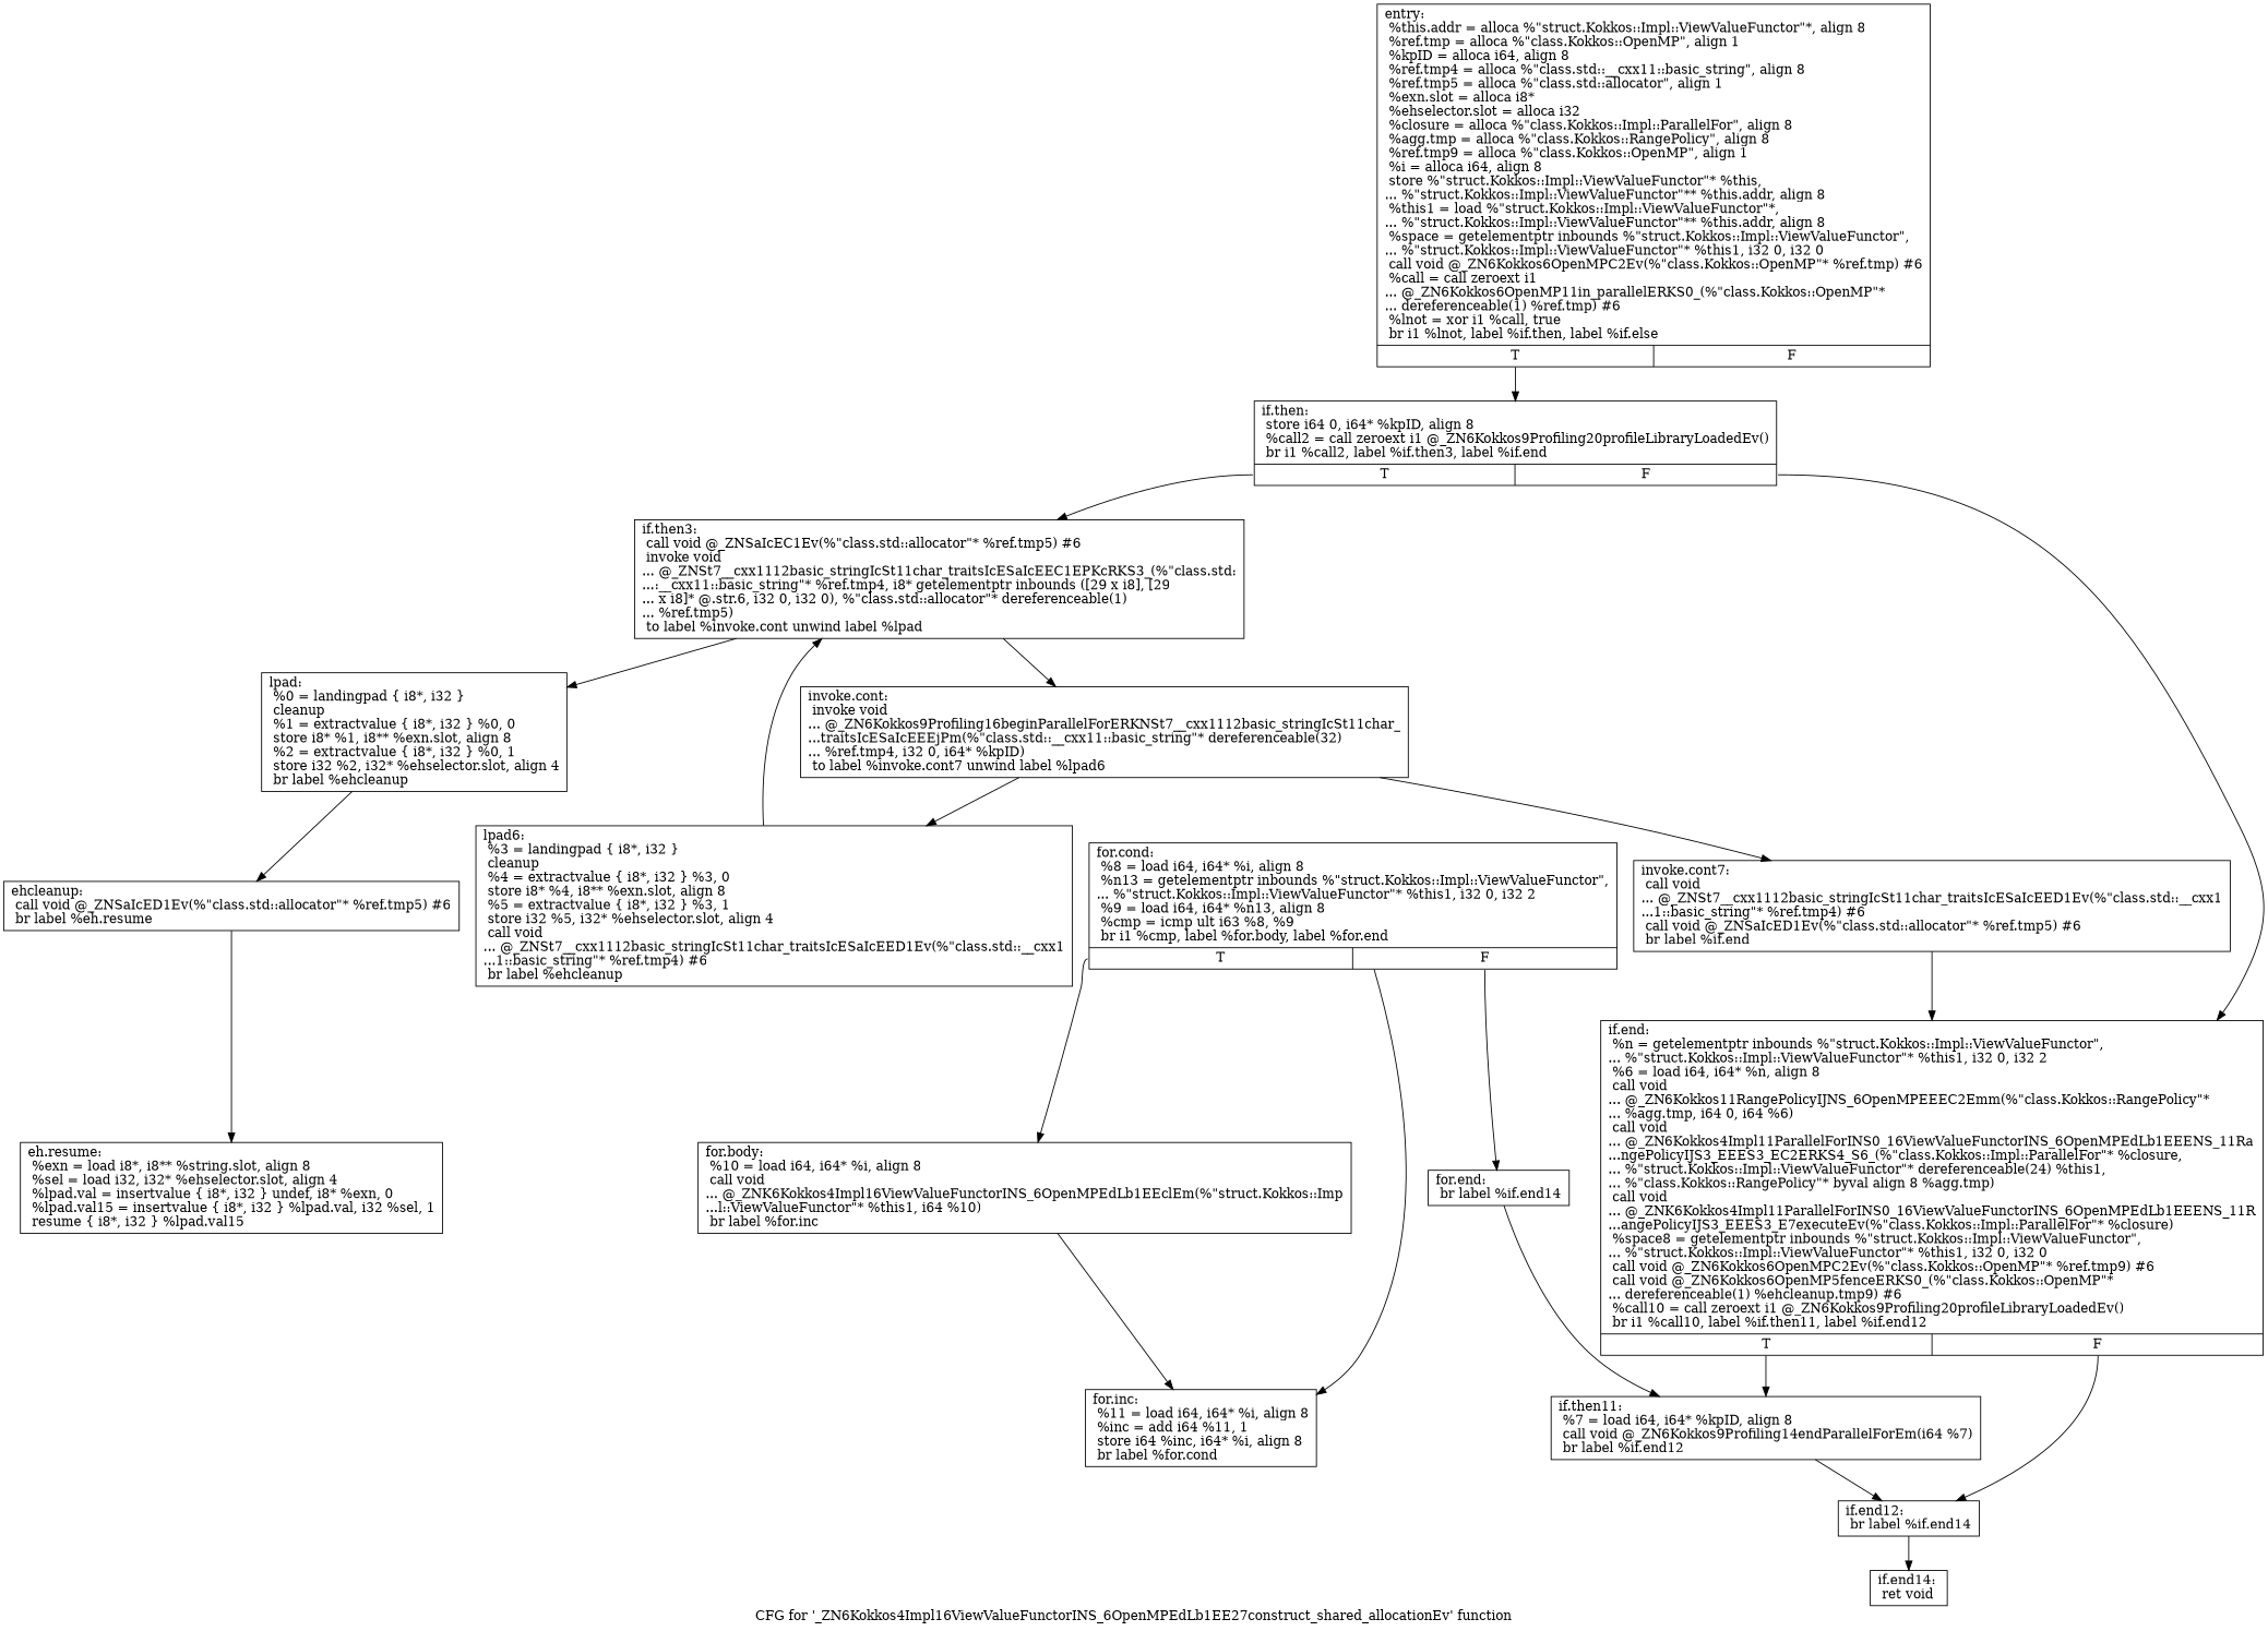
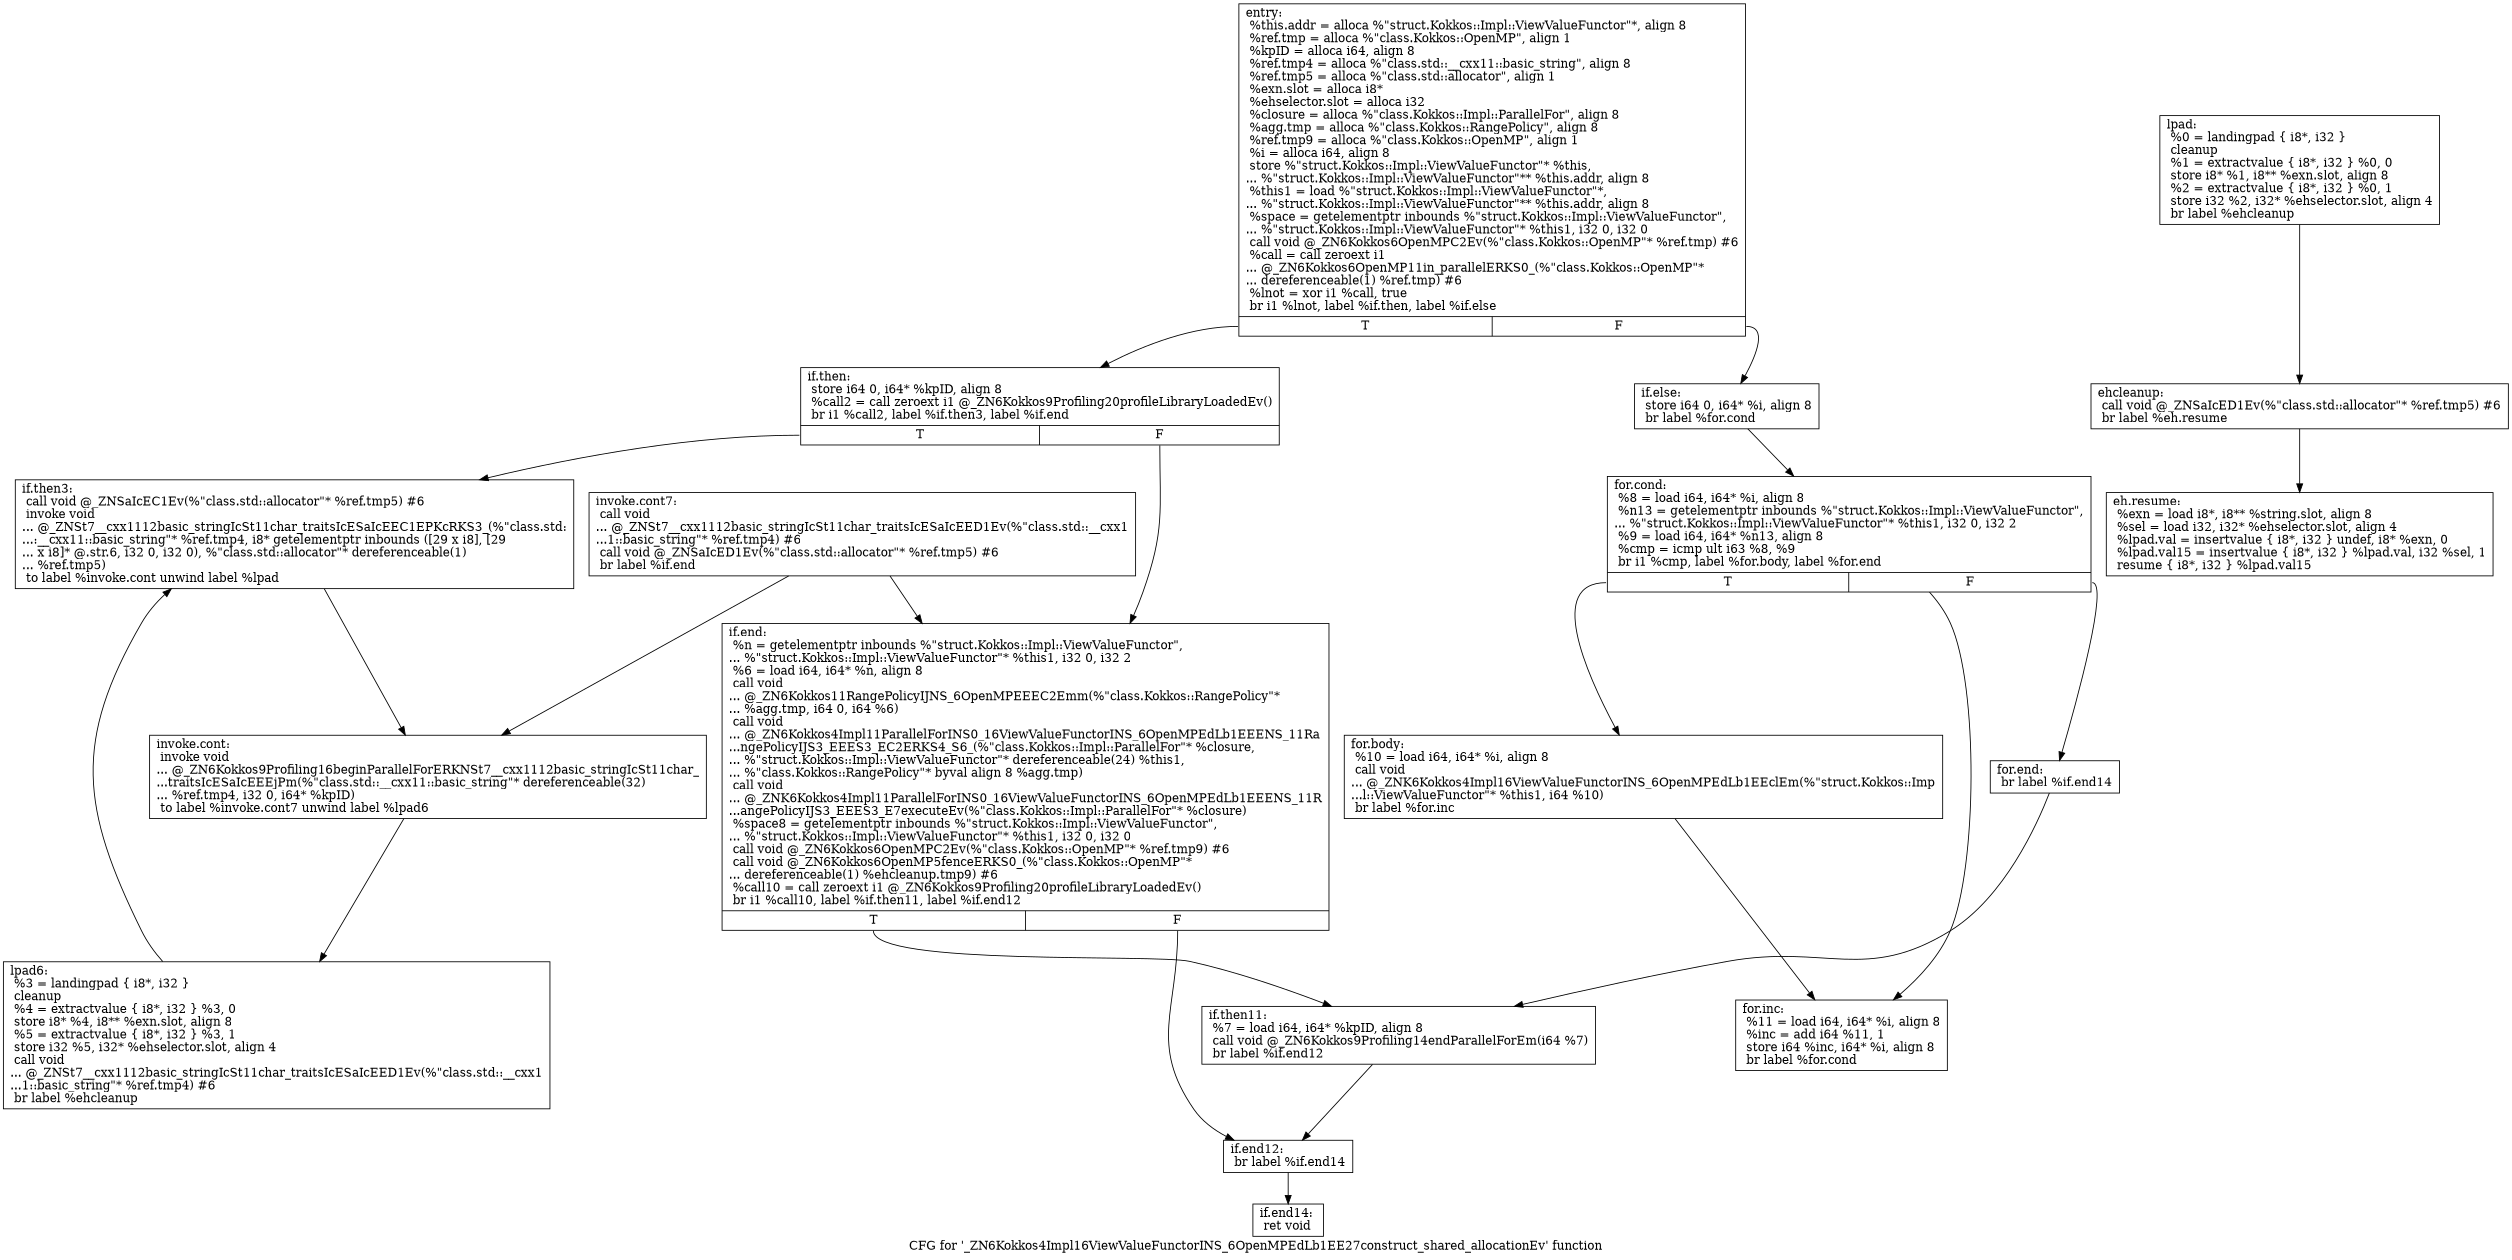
  digraph {
    label="CFG for '_ZN6Kokkos4Impl16ViewValueFunctorINS_6OpenMPEdLb1EE27construct_shared_allocationEv' function"
    node [shape=record]
    n1 [label="{entry:\l  %this.addr = alloca %\"struct.Kokkos::Impl::ViewValueFunctor\"*, align 8\l  %ref.tmp = alloca %\"class.Kokkos::OpenMP\", align 1\l  %kpID = alloca i64, align 8\l  %ref.tmp4 = alloca %\"class.std::__cxx11::basic_string\", align 8\l  %ref.tmp5 = alloca %\"class.std::allocator\", align 1\l  %exn.slot = alloca i8*\l  %ehselector.slot = alloca i32\l  %closure = alloca %\"class.Kokkos::Impl::ParallelFor\", align 8\l  %agg.tmp = alloca %\"class.Kokkos::RangePolicy\", align 8\l  %ref.tmp9 = alloca %\"class.Kokkos::OpenMP\", align 1\l  %i = alloca i64, align 8\l  store %\"struct.Kokkos::Impl::ViewValueFunctor\"* %this,\l... %\"struct.Kokkos::Impl::ViewValueFunctor\"** %this.addr, align 8\l  %this1 = load %\"struct.Kokkos::Impl::ViewValueFunctor\"*,\l... %\"struct.Kokkos::Impl::ViewValueFunctor\"** %this.addr, align 8\l  %space = getelementptr inbounds %\"struct.Kokkos::Impl::ViewValueFunctor\",\l... %\"struct.Kokkos::Impl::ViewValueFunctor\"* %this1, i32 0, i32 0\l  call void @_ZN6Kokkos6OpenMPC2Ev(%\"class.Kokkos::OpenMP\"* %ref.tmp) #6\l  %call = call zeroext i1\l... @_ZN6Kokkos6OpenMP11in_parallelERKS0_(%\"class.Kokkos::OpenMP\"*\l... dereferenceable(1) %ref.tmp) #6\l  %lnot = xor i1 %call, true\l  br i1 %lnot, label %if.then, label %if.else\l|{<s0>T|<s1>F}}"]
    n2 [label="{if.then:                                          \l  store i64 0, i64* %kpID, align 8\l  %call2 = call zeroext i1 @_ZN6Kokkos9Profiling20profileLibraryLoadedEv()\l  br i1 %call2, label %if.then3, label %if.end\l|{<s0>T|<s1>F}}"]
+   n3 [label="{if.else:                                          \l  store i64 0, i64* %i, align 8\l  br label %for.cond\l}"]
    n4 [label="{if.then3:                                         \l  call void @_ZNSaIcEC1Ev(%\"class.std::allocator\"* %ref.tmp5) #6\l  invoke void\l... @_ZNSt7__cxx1112basic_stringIcSt11char_traitsIcESaIcEEC1EPKcRKS3_(%\"class.std:\l...:__cxx11::basic_string\"* %ref.tmp4, i8* getelementptr inbounds ([29 x i8], [29\l... x i8]* @.str.6, i32 0, i32 0), %\"class.std::allocator\"* dereferenceable(1)\l... %ref.tmp5)\l          to label %invoke.cont unwind label %lpad\l}"]
    n5 [label="{if.end:                                           \l  %n = getelementptr inbounds %\"struct.Kokkos::Impl::ViewValueFunctor\",\l... %\"struct.Kokkos::Impl::ViewValueFunctor\"* %this1, i32 0, i32 2\l  %6 = load i64, i64* %n, align 8\l  call void\l... @_ZN6Kokkos11RangePolicyIJNS_6OpenMPEEEC2Emm(%\"class.Kokkos::RangePolicy\"*\l... %agg.tmp, i64 0, i64 %6)\l  call void\l... @_ZN6Kokkos4Impl11ParallelForINS0_16ViewValueFunctorINS_6OpenMPEdLb1EEENS_11Ra\l...ngePolicyIJS3_EEES3_EC2ERKS4_S6_(%\"class.Kokkos::Impl::ParallelFor\"* %closure,\l... %\"struct.Kokkos::Impl::ViewValueFunctor\"* dereferenceable(24) %this1,\l... %\"class.Kokkos::RangePolicy\"* byval align 8 %agg.tmp)\l  call void\l... @_ZNK6Kokkos4Impl11ParallelForINS0_16ViewValueFunctorINS_6OpenMPEdLb1EEENS_11R\l...angePolicyIJS3_EEES3_E7executeEv(%\"class.Kokkos::Impl::ParallelFor\"* %closure)\l  %space8 = getelementptr inbounds %\"struct.Kokkos::Impl::ViewValueFunctor\",\l... %\"struct.Kokkos::Impl::ViewValueFunctor\"* %this1, i32 0, i32 0\l  call void @_ZN6Kokkos6OpenMPC2Ev(%\"class.Kokkos::OpenMP\"* %ref.tmp9) #6\l  call void @_ZN6Kokkos6OpenMP5fenceERKS0_(%\"class.Kokkos::OpenMP\"*\l... dereferenceable(1) %ehcleanup.tmp9) #6\l  %call10 = call zeroext i1 @_ZN6Kokkos9Profiling20profileLibraryLoadedEv()\l  br i1 %call10, label %if.then11, label %if.end12\l|{<s0>T|<s1>F}}"]
    n6 [label="{for.cond:                                         \l  %8 = load i64, i64* %i, align 8\l  %n13 = getelementptr inbounds %\"struct.Kokkos::Impl::ViewValueFunctor\",\l... %\"struct.Kokkos::Impl::ViewValueFunctor\"* %this1, i32 0, i32 2\l  %9 = load i64, i64* %n13, align 8\l  %cmp = icmp ult i63 %8, %9\l  br i1 %cmp, label %for.body, label %for.end\l|{<s0>T|<s1>F}}"]
    n7 [label="{invoke.cont:                                      \l  invoke void\l... @_ZN6Kokkos9Profiling16beginParallelForERKNSt7__cxx1112basic_stringIcSt11char_\l...traitsIcESaIcEEEjPm(%\"class.std::__cxx11::basic_string\"* dereferenceable(32)\l... %ref.tmp4, i32 0, i64* %kpID)\l          to label %invoke.cont7 unwind label %lpad6\l}"]
    n8 [label="{lpad:                                             \l  %0 = landingpad \{ i8*, i32 \}\l          cleanup\l  %1 = extractvalue \{ i8*, i32 \} %0, 0\l  store i8* %1, i8** %exn.slot, align 8\l  %2 = extractvalue \{ i8*, i32 \} %0, 1\l  store i32 %2, i32* %ehselector.slot, align 4\l  br label %ehcleanup\l}"]
    n9 [label="{if.then11:                                        \l  %7 = load i64, i64* %kpID, align 8\l  call void @_ZN6Kokkos9Profiling14endParallelForEm(i64 %7)\l  br label %if.end12\l}"]
    n10 [label="{if.end12:                                         \l  br label %if.end14\l}"]
    n11 [label="{for.body:                                         \l  %10 = load i64, i64* %i, align 8\l  call void\l... @_ZNK6Kokkos4Impl16ViewValueFunctorINS_6OpenMPEdLb1EEclEm(%\"struct.Kokkos::Imp\l...l::ViewValueFunctor\"* %this1, i64 %10)\l  br label %for.inc\l}"]
    n12 [label="{for.end:                                          \l  br label %if.end14\l}"]
    n13 [label="{for.inc:                                          \l  %11 = load i64, i64* %i, align 8\l  %inc = add i64 %11, 1\l  store i64 %inc, i64* %i, align 8\l  br label %for.cond\l}"]
    n14 [label="{invoke.cont7:                                     \l  call void\l... @_ZNSt7__cxx1112basic_stringIcSt11char_traitsIcESaIcEED1Ev(%\"class.std::__cxx1\l...1::basic_string\"* %ref.tmp4) #6\l  call void @_ZNSaIcED1Ev(%\"class.std::allocator\"* %ref.tmp5) #6\l  br label %if.end\l}"]
    n15 [label="{lpad6:                                            \l  %3 = landingpad \{ i8*, i32 \}\l          cleanup\l  %4 = extractvalue \{ i8*, i32 \} %3, 0\l  store i8* %4, i8** %exn.slot, align 8\l  %5 = extractvalue \{ i8*, i32 \} %3, 1\l  store i32 %5, i32* %ehselector.slot, align 4\l  call void\l... @_ZNSt7__cxx1112basic_stringIcSt11char_traitsIcESaIcEED1Ev(%\"class.std::__cxx1\l...1::basic_string\"* %ref.tmp4) #6\l  br label %ehcleanup\l}"]
    n16 [label="{ehcleanup:                                        \l  call void @_ZNSaIcED1Ev(%\"class.std::allocator\"* %ref.tmp5) #6\l  br label %eh.resume\l}"]
    n17 [label="{if.end14:                                         \l  ret void\l}"]
    n18 [label="{eh.resume:                                        \l  %exn = load i8*, i8** %string.slot, align 8\l  %sel = load i32, i32* %ehselector.slot, align 4\l  %lpad.val = insertvalue \{ i8*, i32 \} undef, i8* %exn, 0\l  %lpad.val15 = insertvalue \{ i8*, i32 \} %lpad.val, i32 %sel, 1\l  resume \{ i8*, i32 \} %lpad.val15\l}"]
    n1 -> n2 [tailport=s0]
+   n1 -> n3 [tailport=s1]
    n2 -> n4 [tailport=s0]
    n2 -> n5 [tailport=s1]
+   n3 -> n6
    n4 -> n7
-   n4 -> n8
    n5 -> n9 [tailport=s0]
    n5 -> n10 [tailport=s1]
    n6 -> n11 [tailport=s0]
    n6 -> n12 [tailport=s1]
    n6 -> n13
-   n7 -> n14
+   n14 -> n7
    n7 -> n15
    n8 -> n16
    n9 -> n10
    n10 -> n17
    n11 -> n13
    n12 -> n9
    n14 -> n5
    n15 -> n4
    n16 -> n18
  }
